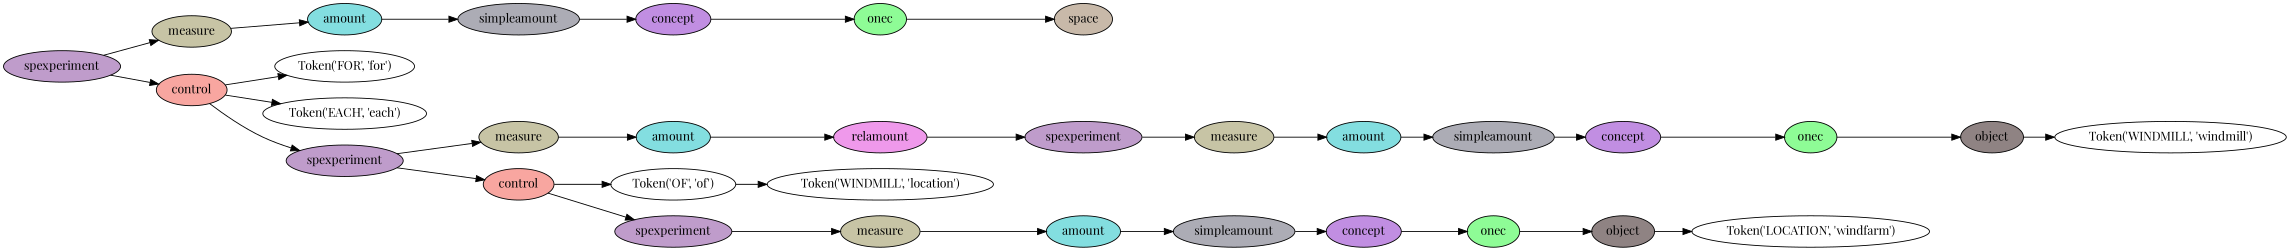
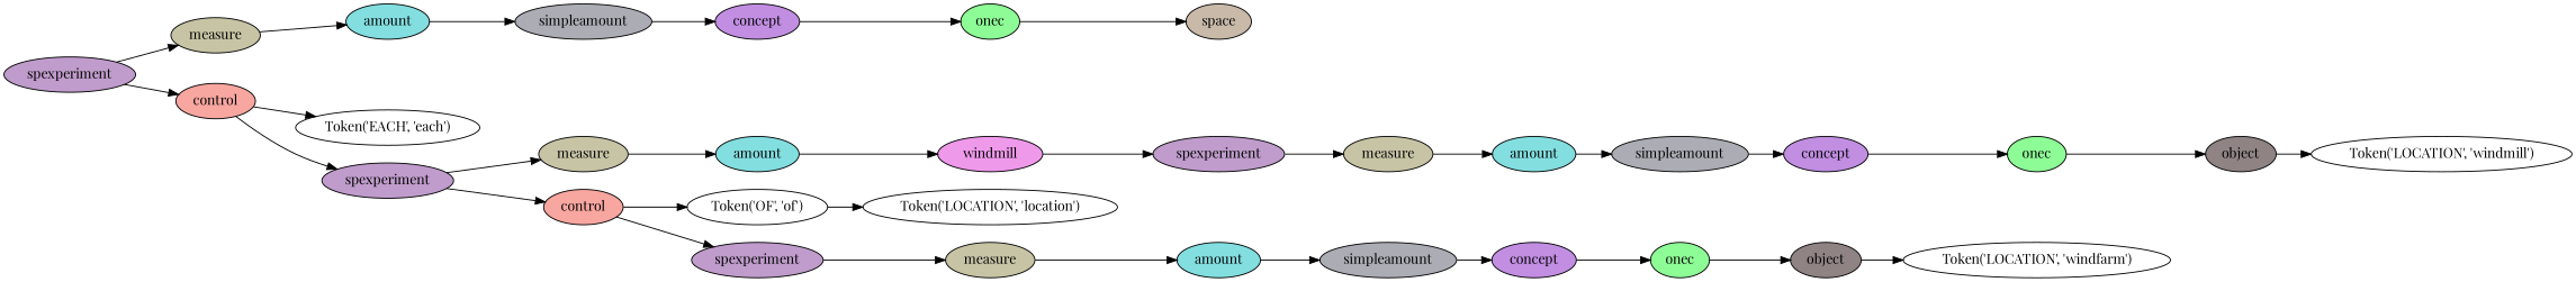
  digraph {
    fontname="Playfair Display"
    rankdir=LR
    node [fontname="Playfair Display" style=filled]
    edge [fontname="Playfair Display"]
-   n1 [label="Token('WINDMILL', 'location')" style=""]
+   n1 [label="Token('LOCATION', 'location')" style=""]
    n2 [fillcolor="#c8b9a9" label=space]
    n3 [fillcolor="#8efc96" label=onec]
    n4 [fillcolor="#c18ee2" label=concept]
    n5 [fillcolor="#acacb5" label=simpleamount]
    n6 [fillcolor="#83dee0" label=amount]
    n7 [fillcolor="#c7c4a5" label=measure]
-   n8 [label="Token('FOR', 'for')" style=""]
    n9 [label="Token('EACH', 'each')" style=""]
-   n10 [label="Token('WINDMILL', 'windmill')" style=""]
+   n10 [label="Token('LOCATION', 'windmill')" style=""]
    n11 [fillcolor="#8f8383" label=object]
    n12 [fillcolor="#8efc96" label=onec]
    n13 [fillcolor="#c18ee2" label=concept]
    n14 [fillcolor="#acacb5" label=simpleamount]
    n15 [fillcolor="#83dee0" label=amount]
    n16 [fillcolor="#c7c4a5" label=measure]
    n17 [fillcolor="#bf9ccb" label=spexperiment]
-   n18 [fillcolor="#ef99eb" label=relamount]
+   n18 [fillcolor="#ef99eb" label=windmill]
    n19 [fillcolor="#83dee0" label=amount]
    n20 [fillcolor="#c7c4a5" label=measure]
    n21 [label="Token('OF', 'of')" style=""]
    n22 [label="Token('LOCATION', 'windfarm')" style=""]
    n23 [fillcolor="#8f8383" label=object]
    n24 [fillcolor="#8efc96" label=onec]
    n25 [fillcolor="#c18ee2" label=concept]
    n26 [fillcolor="#acacb5" label=simpleamount]
    n27 [fillcolor="#83dee0" label=amount]
    n28 [fillcolor="#c7c4a5" label=measure]
    n29 [fillcolor="#bf9ccb" label=spexperiment]
    n30 [fillcolor="#f8a6a0" label=control]
    n31 [fillcolor="#bf9ccb" label=spexperiment]
    n32 [fillcolor="#f8a6a0" label=control]
    n33 [fillcolor="#bf9ccb" label=spexperiment]
    n3 -> n2
    n4 -> n3
    n5 -> n4
    n6 -> n5
    n7 -> n6
    n11 -> n10
    n12 -> n11
    n13 -> n12
    n14 -> n13
    n15 -> n14
    n16 -> n15
    n17 -> n16
    n18 -> n17
    n19 -> n18
    n20 -> n19
    n21 -> n1
    n23 -> n22
    n24 -> n23
    n25 -> n24
    n26 -> n25
    n27 -> n26
    n28 -> n27
    n29 -> n28
    n30 -> n21
    n30 -> n29
    n31 -> n20
    n31 -> n30
-   n32 -> n8
    n32 -> n9
    n32 -> n31
    n33 -> n7
    n33 -> n32
  }
